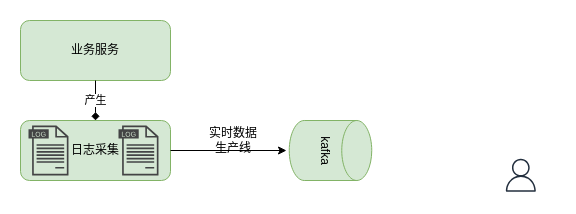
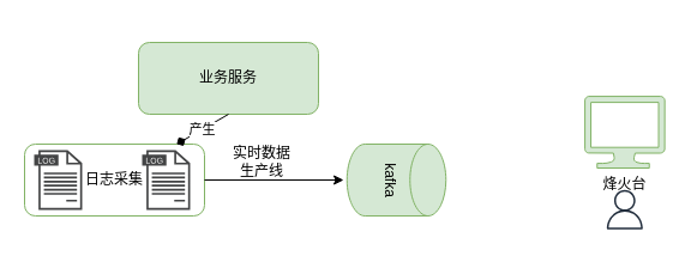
  <mxCell id="0" />
  <mxCell id="1" parent="0" />
- <mxCell id="2" value="业务服务" style="rounded=1;whiteSpace=wrap;html=1;fillColor=#d5e8d4;strokeColor=#82b366;" vertex="1" parent="1"><mxGeometry x="20" y="20" width="150" height="60" as="geometry" /></mxCell>
- <mxCell id="3" value="日志采集" style="rounded=1;whiteSpace=wrap;html=1;fillColor=#d5e8d4;strokeColor=#82b366;" vertex="1" parent="1"><mxGeometry x="20" y="120" width="150" height="60" as="geometry" /></mxCell>
+ <mxCell id="2" value="业务服务" style="rounded=1;whiteSpace=wrap;html=1;fillColor=#d5e8d4;strokeColor=#82b366;" vertex="1" parent="1"><mxGeometry x="115" y="35" width="150" height="60" as="geometry" /></mxCell>
+ <mxCell id="3" value="日志采集" style="rounded=1;whiteSpace=wrap;html=1;fillColor=#ffffff;strokeColor=#82b366;" vertex="1" parent="1"><mxGeometry x="20" y="120" width="150" height="60" as="geometry" /></mxCell>
  <mxCell id="4" value="" style="pointerEvents=1;shadow=0;dashed=0;html=1;strokeColor=none;fillColor=#434445;aspect=fixed;labelPosition=center;verticalLabelPosition=bottom;verticalAlign=top;align=center;outlineConnect=0;shape=mxgraph.vvd.log_files;" vertex="1" parent="1"><mxGeometry x="28" y="125" width="40" height="50" as="geometry" /></mxCell>
  <mxCell id="5" value="" style="pointerEvents=1;shadow=0;dashed=0;html=1;strokeColor=none;fillColor=#434445;aspect=fixed;labelPosition=center;verticalLabelPosition=bottom;verticalAlign=top;align=center;outlineConnect=0;shape=mxgraph.vvd.log_files;" vertex="1" parent="1"><mxGeometry x="118" y="125" width="40" height="50" as="geometry" /></mxCell>
  <mxCell id="6" value="产生" style="endArrow=diamond;html=1;exitX=0.5;exitY=1;exitDx=0;exitDy=0;" edge="1" parent="1" source="2" target="3"><mxGeometry width="50" height="50" relative="1" as="geometry"><mxPoint x="230" y="160" as="sourcePoint" /><mxPoint x="280" y="110" as="targetPoint" /></mxGeometry></mxCell>
  <mxCell id="7" value="" style="endArrow=classic;html=1;exitX=1;exitY=0.5;exitDx=0;exitDy=0;" edge="1" parent="1" source="3"><mxGeometry width="50" height="50" relative="1" as="geometry"><mxPoint x="196" y="290" as="sourcePoint" /><mxPoint x="286" y="150" as="targetPoint" /></mxGeometry></mxCell>
- <mxCell id="8" value="实时数据生产线" style="text;html=1;strokeColor=none;fillColor=none;align=center;verticalAlign=middle;whiteSpace=wrap;rounded=0;" vertex="1" parent="1"><mxGeometry x="205" y="130" width="56" height="20" as="geometry" /></mxCell>
+ <mxCell id="8" value="实时数据生产线" style="text;html=1;strokeColor=none;fillColor=none;align=center;verticalAlign=middle;whiteSpace=wrap;rounded=0;" vertex="1" parent="1"><mxGeometry x="190" y="125" width="56" height="20" as="geometry" /></mxCell>
  <mxCell id="9" value="kafka&lt;br&gt;&lt;br&gt;" style="shape=cylinder3;whiteSpace=wrap;html=1;boundedLbl=1;backgroundOutline=1;size=15;fillColor=#d5e8d4;rotation=90;strokeColor=#82b366;" vertex="1" parent="1"><mxGeometry x="300" y="108.75" width="60" height="82.5" as="geometry" /></mxCell>
+ <mxCell id="10" value="烽火台" style="verticalLabelPosition=bottom;html=1;verticalAlign=top;align=center;strokeColor=#82b366;fillColor=#d5e8d4;shape=mxgraph.azure.computer;pointerEvents=1;" vertex="1" parent="1"><mxGeometry x="487" y="80" width="66.67" height="60" as="geometry" /></mxCell>
  <mxCell id="11" value="" style="outlineConnect=0;fontColor=#232F3E;gradientColor=none;fillColor=#232F3E;strokeColor=none;dashed=0;verticalLabelPosition=bottom;verticalAlign=top;align=center;html=1;fontSize=12;fontStyle=0;aspect=fixed;pointerEvents=1;shape=mxgraph.aws4.user;" vertex="1" parent="1"><mxGeometry x="503.83" y="158.25" width="33" height="33" as="geometry" /></mxCell>
